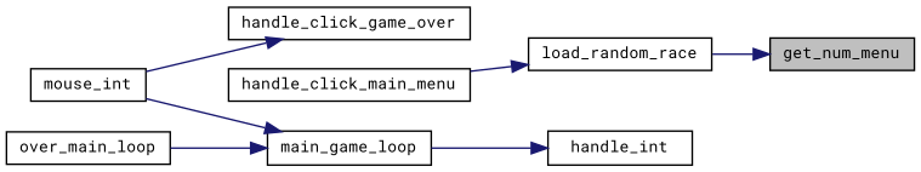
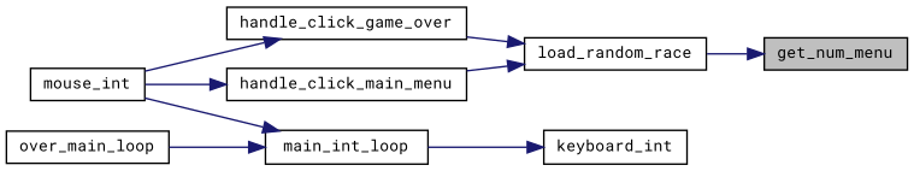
  digraph {
    fontname="Roboto Mono"
    rankdir=RL
    node [color=black fillcolor=white fontname="Roboto Mono" fontsize=10 shape=record style=filled]
    edge [color=midnightblue dir=back fontname="Roboto Mono" fontsize=10 labelfontname=Helvetica labelfontsize=10 style=solid]
    n1 [fillcolor=grey75 fontcolor=black height=0.2 label=get_num_menu width=0.4]
    n2 [height=0.2 label=load_random_race width=0.4]
    n3 [height=0.2 label=handle_click_game_over width=0.4]
    n4 [height=0.2 label=handle_click_main_menu width=0.4]
    n5 [height=0.2 label=mouse_int width=0.4]
-   n6 [height=0.2 label=handle_int width=0.4]
-   n7 [height=0.2 label=main_game_loop width=0.4]
+   n6 [height=0.2 label=keyboard_int width=0.4]
+   n7 [height=0.2 label=main_int_loop width=0.4]
    n8 [height=0.2 label=over_main_loop width=0.4]
    n1 -> n2
+   n2 -> n3
    n2 -> n4
    n3 -> n5
+   n4 -> n5
    n6 -> n7
    n7 -> n5
    n7 -> n8
  }
